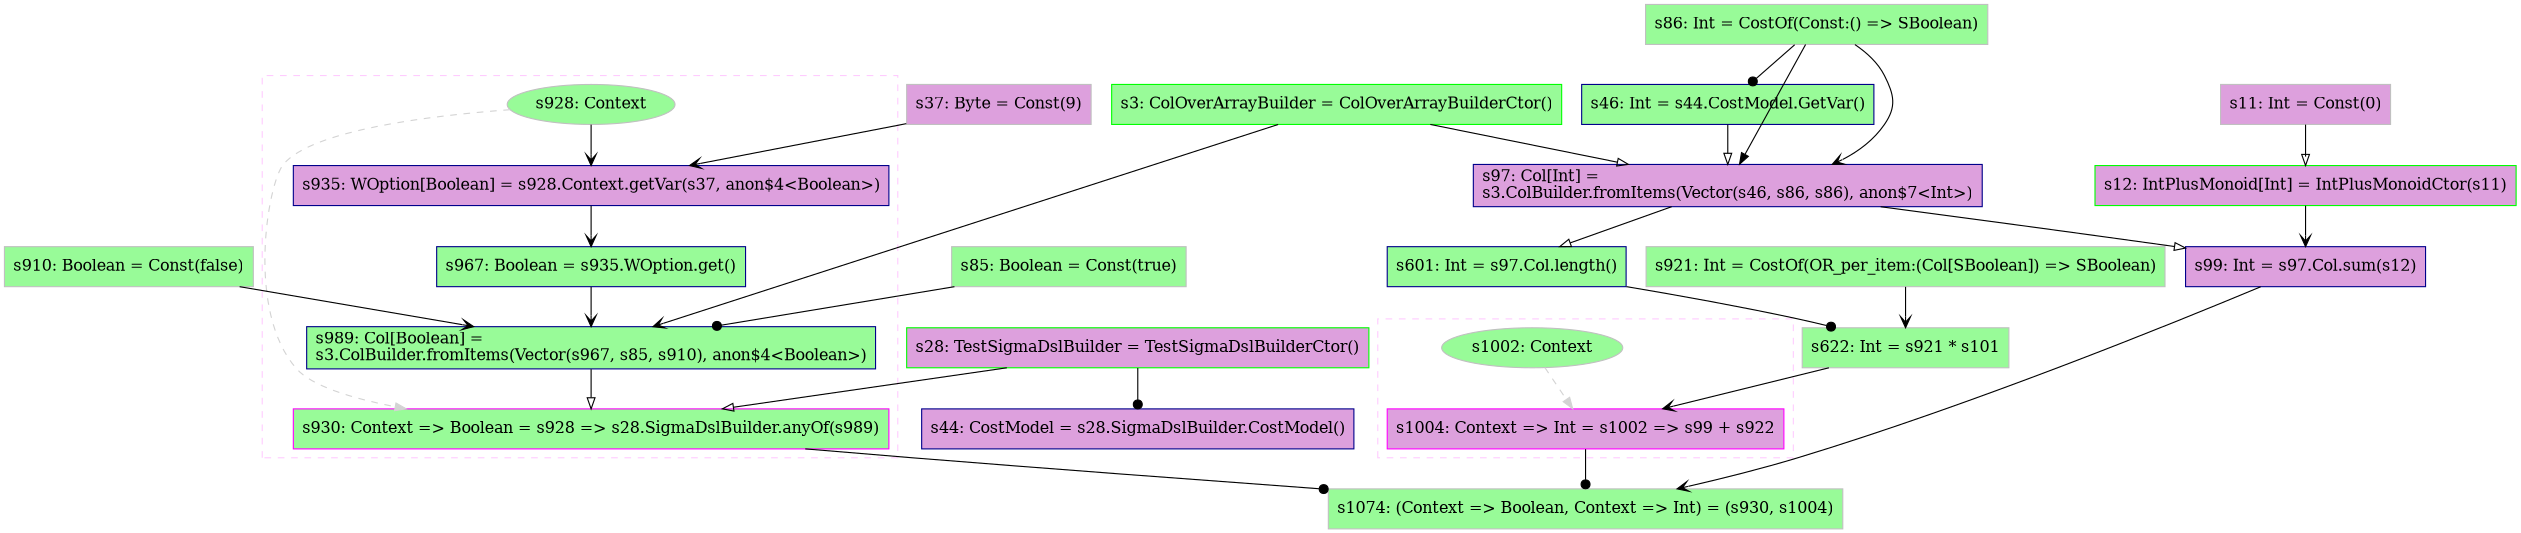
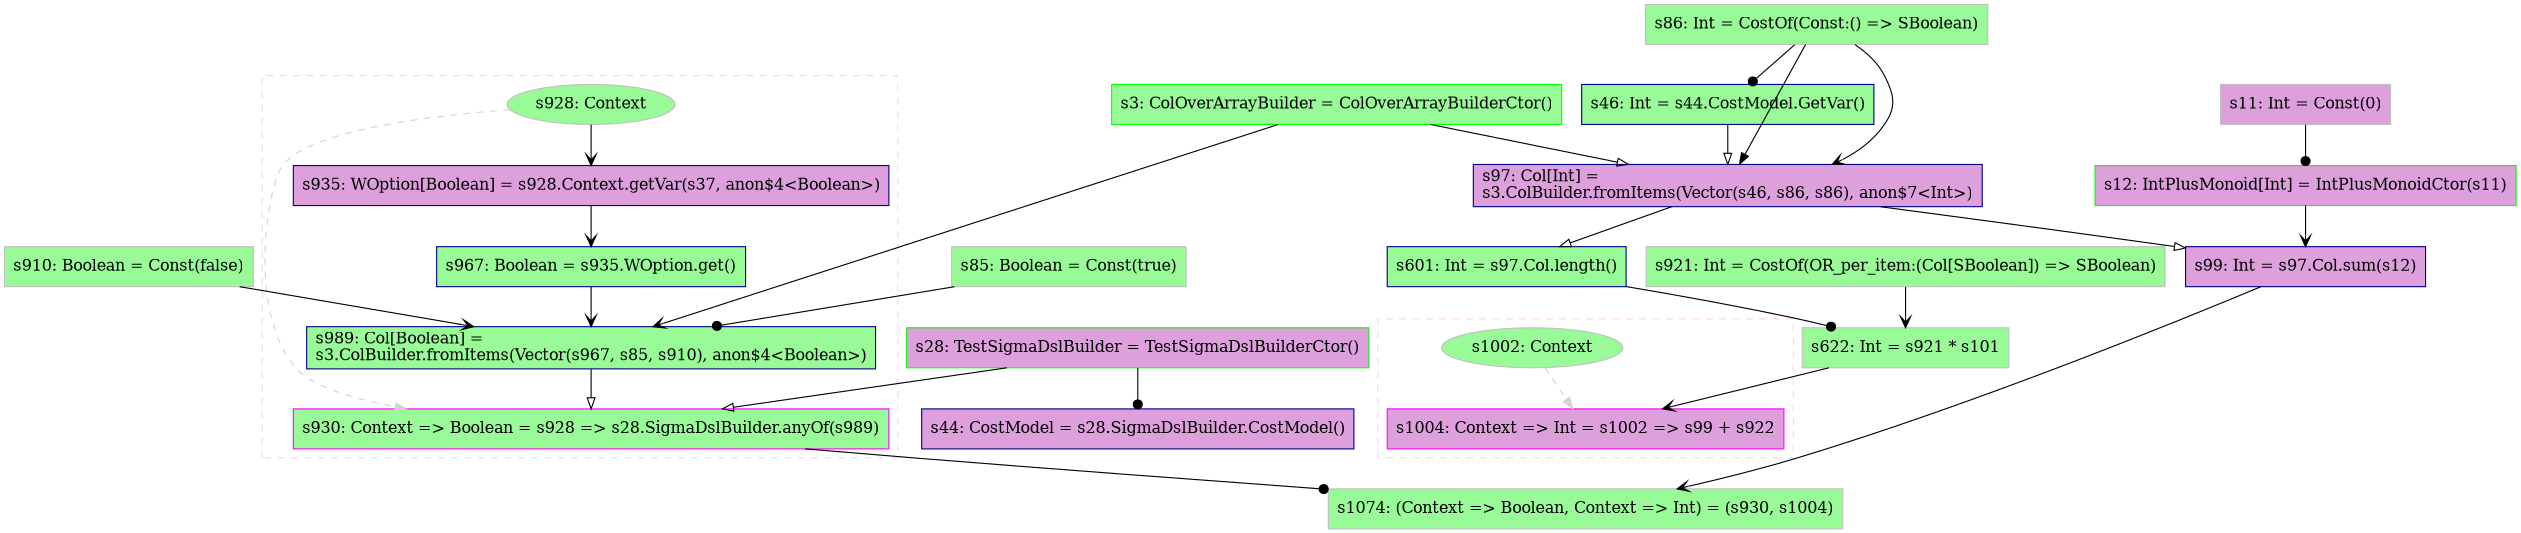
  digraph {
    concentrate=true
    node [color=gray fillcolor=palegreen shape=box style=filled]
    edge [style=solid arrowhead=vee]
    n1 [label="s928: Context" shape=oval]
    n2 [color=magenta label="s930: Context => Boolean = s928 => s28.SigmaDslBuilder.anyOf(s989)"]
    n3 [color=darkblue fillcolor=plum label="s935: WOption[Boolean] = s928.Context.getVar(s37, anon$4<Boolean>)"]
    n4 [color=darkblue label="s967: Boolean = s935.WOption.get()"]
    n5 [color=darkblue label="s989: Col[Boolean] =\ls3.ColBuilder.fromItems(Vector(s967, s85, s910), anon$4<Boolean>)\l"]
    n6 [label="s1002: Context" shape=oval]
    n7 [color=magenta fillcolor=plum label="s1004: Context => Int = s1002 => s99 + s922"]
    n8 [label="s1074: (Context => Boolean, Context => Int) = (s930, s1004)"]
-   n9 [fillcolor=plum label="s37: Byte = Const(9)"]
    n10 [label="s85: Boolean = Const(true)"]
    n11 [label="s910: Boolean = Const(false)"]
    n12 [color=green fillcolor=plum label="s28: TestSigmaDslBuilder = TestSigmaDslBuilderCtor()"]
    n13 [color=darkblue fillcolor=plum label="s44: CostModel = s28.SigmaDslBuilder.CostModel()"]
    n14 [color=green label="s3: ColOverArrayBuilder = ColOverArrayBuilderCtor()"]
    n15 [color=darkblue fillcolor=plum label="s97: Col[Int] =\ls3.ColBuilder.fromItems(Vector(s46, s86, s86), anon$7<Int>)\l"]
    n16 [color=darkblue fillcolor=plum label="s99: Int = s97.Col.sum(s12)"]
    n17 [color=darkblue label="s601: Int = s97.Col.length()"]
    n18 [color=darkblue label="s46: Int = s44.CostModel.GetVar()"]
    n19 [label="s86: Int = CostOf(Const:() => SBoolean)"]
    n20 [label="s622: Int = s921 * s101"]
    n21 [fillcolor=plum label="s11: Int = Const(0)"]
    n22 [color=green fillcolor=plum label="s12: IntPlusMonoid[Int] = IntPlusMonoidCtor(s11)"]
    n23 [label="s921: Int = CostOf(OR_per_item:(Col[SBoolean]) => SBoolean)"]
    subgraph cluster_1 {
      color="#FFCCFF"
      style=dashed
      n3
      n4
      n5
      subgraph sub_2 {
        color="#FFCCFF"
        rank=source
        style=dashed
        n1
      }
      subgraph sub_3 {
        color="#FFCCFF"
        rank=sink
        style=dashed
        n2
      }
    }
    subgraph cluster_4 {
      color="#FFCCFF"
      style=dashed
      subgraph sub_5 {
        color="#FFCCFF"
        rank=source
        style=dashed
        n6
      }
      subgraph sub_6 {
        color="#FFCCFF"
        rank=sink
        style=dashed
        n7
      }
    }
    n1 -> n2 [color=lightgray style=dashed weight=0 arrowhead=""]
    n1 -> n3
    n2 -> n8 [arrowhead=dot]
    n3 -> n4
    n4 -> n5
    n5 -> n2 [arrowhead=onormal]
    n6 -> n7 [color=lightgray style=dashed weight=0 arrowhead=""]
-   n7 -> n8 [arrowhead=dot]
-   n9 -> n3
    n10 -> n5 [arrowhead=dot]
    n11 -> n5
    n12 -> n2 [arrowhead=onormal]
    n12 -> n13 [arrowhead=dot]
    n14 -> n5
    n14 -> n15 [arrowhead=onormal]
    n15 -> n16 [arrowhead=onormal]
    n15 -> n17 [arrowhead=onormal]
    n16 -> n8
    n17 -> n20 [arrowhead=dot]
    n18 -> n15 [arrowhead=onormal]
    n19 -> n15
    n19 -> n15 [arrowhead=""]
    n19 -> n18 [arrowhead=dot]
    n20 -> n7
-   n21 -> n22 [arrowhead=onormal]
+   n21 -> n22 [arrowhead=dot]
    n22 -> n16
    n23 -> n20
  }
